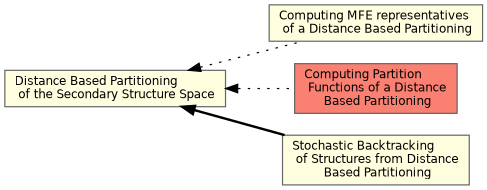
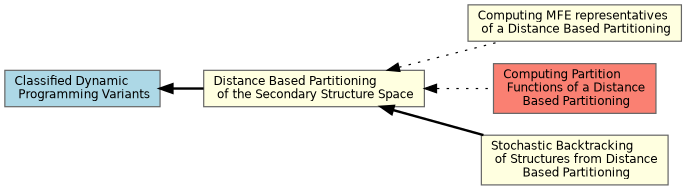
  digraph {
    rankdir=LR
    node [color=grey40 fillcolor=lightyellow fontname=Helvetica fontsize=10 shape=box style=filled]
    edge [dir=back fontname=Helvetica fontsize=10 labelfontname=Helvetica labelfontsize=10 shape=plaintext style=bold]
+   n1 [fillcolor=lightblue height=0.2 label="Classified Dynamic\l Programming Variants" width=0.4]
    n2 [color=gray40 fontcolor=black height=0.2 label="Distance Based Partitioning\l of the Secondary Structure Space" width=0.4]
    n3 [height=0.2 label="Computing MFE representatives\l of a Distance Based Partitioning" width=0.4]
    n4 [fillcolor=salmon height=0.2 label="Computing Partition\l Functions of a Distance\l Based Partitioning" width=0.4]
    n5 [height=0.2 label="Stochastic Backtracking\l of Structures from Distance\l Based Partitioning" width=0.4]
+   n1 -> n2
    n2 -> n3 [style=dotted]
    n2 -> n4 [style=dotted]
    n2 -> n5
  }
